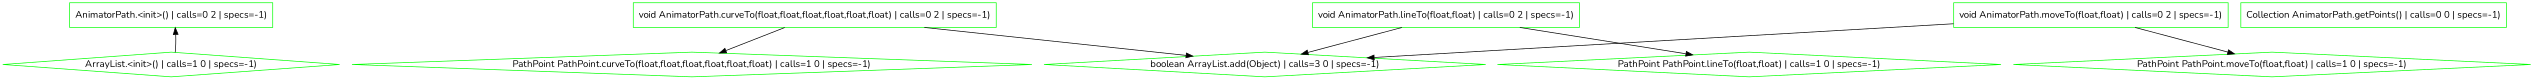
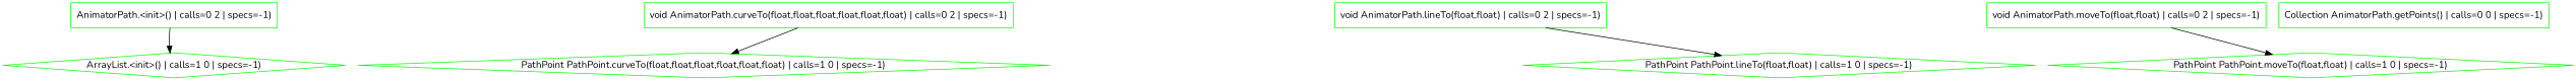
  digraph {
    fontname=Nunito
    node [color=green fontname=Nunito shape=box]
    edge [fontname=Nunito]
    n1 [label="AnimatorPath.<init>() | calls=0 2 | specs=-1)"]
    n2 [label="ArrayList.<init>() | calls=1 0 | specs=-1)" shape=diamond]
-   n3 [label="boolean ArrayList.add(Object) | calls=3 0 | specs=-1)" shape=diamond]
    n4 [label="void AnimatorPath.curveTo(float,float,float,float,float,float) | calls=0 2 | specs=-1)"]
    n5 [label="PathPoint PathPoint.curveTo(float,float,float,float,float,float) | calls=1 0 | specs=-1)" shape=diamond]
    n6 [label="Collection AnimatorPath.getPoints() | calls=0 0 | specs=-1)"]
    n7 [label="void AnimatorPath.lineTo(float,float) | calls=0 2 | specs=-1)"]
    n8 [label="PathPoint PathPoint.lineTo(float,float) | calls=1 0 | specs=-1)" shape=diamond]
    n9 [label="void AnimatorPath.moveTo(float,float) | calls=0 2 | specs=-1)"]
    n10 [label="PathPoint PathPoint.moveTo(float,float) | calls=1 0 | specs=-1)" shape=diamond]
-   n2 -> n1
-   n4 -> n3
+   n1 -> n2
    n4 -> n5
-   n7 -> n3
    n7 -> n8
-   n9 -> n3
    n9 -> n10
  }
